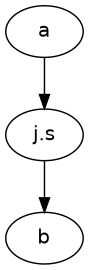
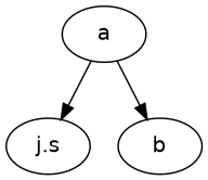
  strict digraph {
    fontname="DejaVu Sans"
    node [fontname="DejaVu Sans" weight=0]
    edge [fontname="DejaVu Sans" weight=0]
    "j.s"
    b
    a
-   "j.s" -> b
+   a -> b
    a -> "j.s"
  }
